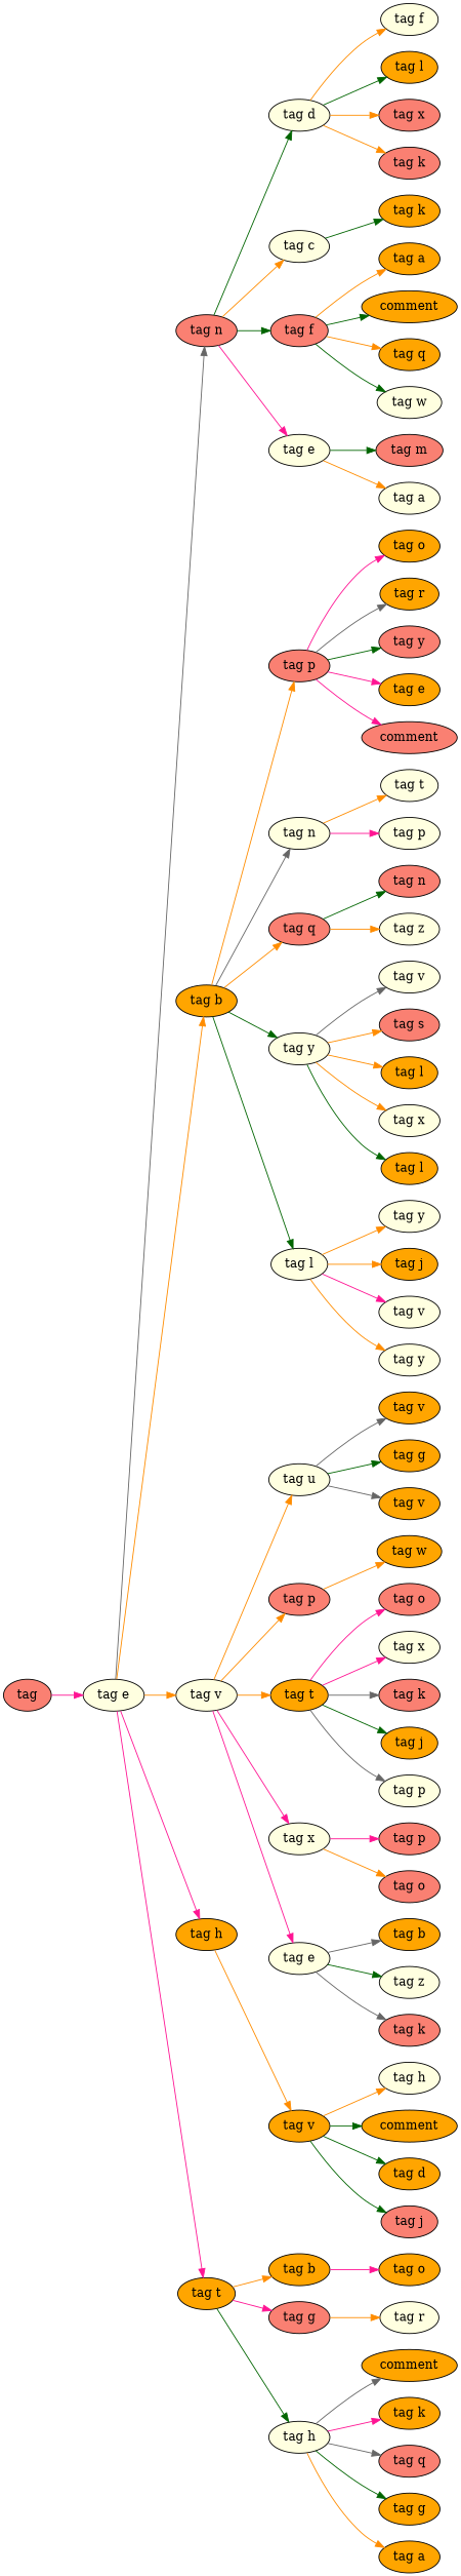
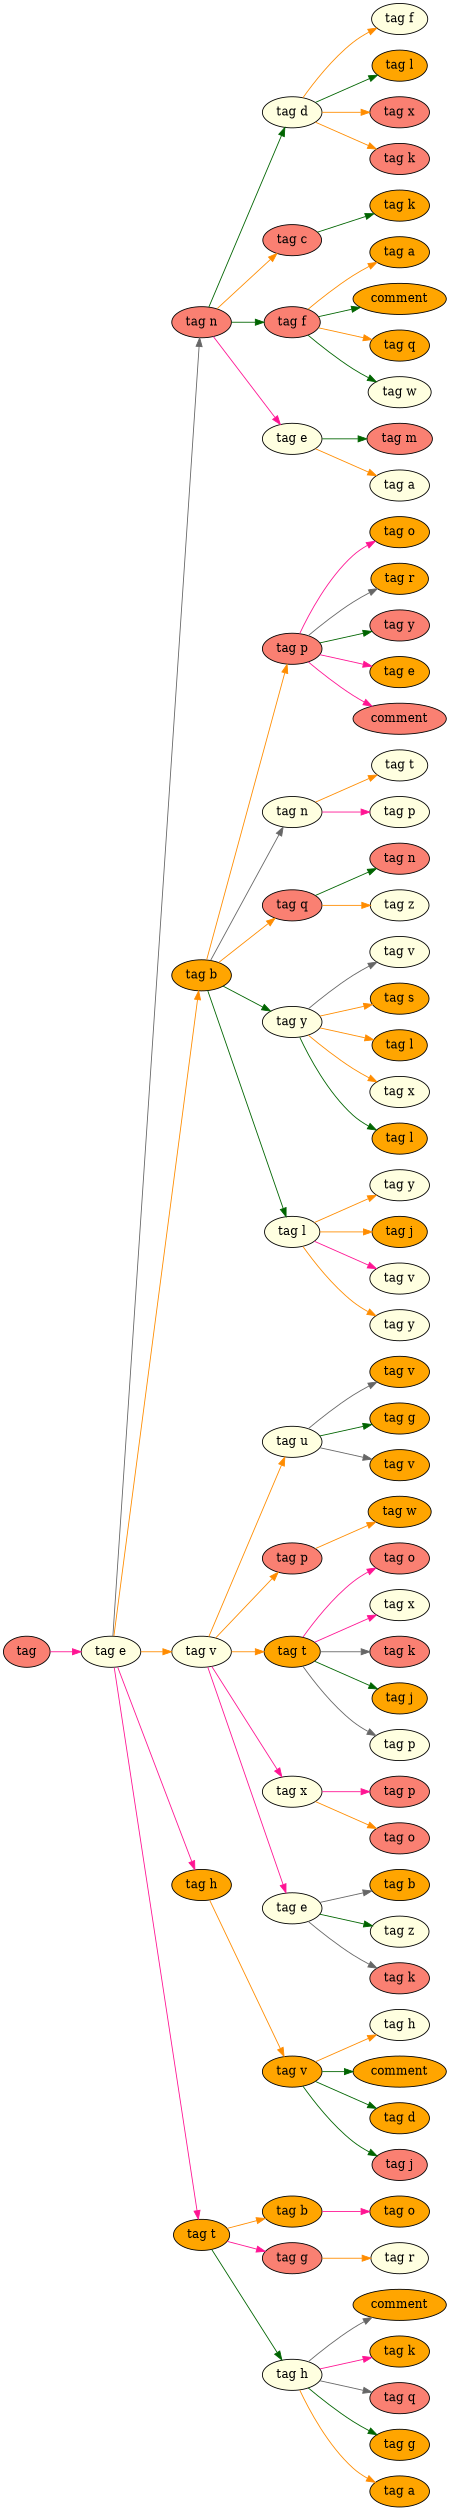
  digraph {
    rankdir=LR
    node [fillcolor=orange style=filled]
    edge [color=darkorange]
    n1 [fillcolor=salmon label=tag]
    n2 [fillcolor=lightyellow label="tag e"]
    n3 [fillcolor=salmon label="tag n"]
    n4 [label="tag b"]
    n5 [fillcolor=lightyellow label="tag v"]
    n6 [label="tag h"]
    n7 [label="tag t"]
    n8 [fillcolor=lightyellow label="tag d"]
-   n9 [fillcolor=lightyellow label="tag c"]
+   n9 [fillcolor=salmon label="tag c"]
    n10 [fillcolor=salmon label="tag f"]
    n11 [fillcolor=lightyellow label="tag e"]
    n12 [fillcolor=salmon label="tag p"]
    n13 [fillcolor=lightyellow label="tag n"]
    n14 [fillcolor=salmon label="tag q"]
    n15 [fillcolor=lightyellow label="tag y"]
    n16 [fillcolor=lightyellow label="tag l"]
    n17 [fillcolor=lightyellow label="tag u"]
    n18 [fillcolor=salmon label="tag p"]
    n19 [label="tag t"]
    n20 [fillcolor=lightyellow label="tag x"]
    n21 [fillcolor=lightyellow label="tag e"]
    n22 [label="tag v"]
    n23 [label="tag b"]
    n24 [fillcolor=salmon label="tag g"]
    n25 [fillcolor=lightyellow label="tag h"]
    n26 [fillcolor=lightyellow label="tag f"]
    n27 [label="tag l"]
    n28 [fillcolor=salmon label="tag x"]
    n29 [fillcolor=salmon label="tag k"]
    n30 [label="tag k"]
    n31 [label="tag a"]
    n32 [label=comment]
    n33 [label="tag q"]
    n34 [fillcolor=lightyellow label="tag w"]
    n35 [fillcolor=salmon label="tag m"]
    n36 [fillcolor=lightyellow label="tag a"]
    n37 [label="tag o"]
    n38 [label="tag r"]
    n39 [fillcolor=salmon label="tag y"]
    n40 [label="tag e"]
    n41 [fillcolor=salmon label=comment]
    n42 [fillcolor=lightyellow label="tag t"]
    n43 [fillcolor=lightyellow label="tag p"]
    n44 [fillcolor=salmon label="tag n"]
    n45 [fillcolor=lightyellow label="tag z"]
    n46 [fillcolor=lightyellow label="tag v"]
-   n47 [fillcolor=salmon label="tag s"]
+   n47 [label="tag s"]
    n48 [label="tag l"]
    n49 [fillcolor=lightyellow label="tag x"]
    n50 [label="tag l"]
    n51 [fillcolor=lightyellow label="tag y"]
    n52 [label="tag j"]
    n53 [fillcolor=lightyellow label="tag v"]
    n54 [fillcolor=lightyellow label="tag y"]
    n55 [label="tag v"]
    n56 [label="tag g"]
    n57 [label="tag v"]
    n58 [label="tag w"]
    n59 [fillcolor=salmon label="tag o"]
    n60 [fillcolor=lightyellow label="tag x"]
    n61 [fillcolor=salmon label="tag k"]
    n62 [label="tag j"]
    n63 [fillcolor=lightyellow label="tag p"]
    n64 [fillcolor=salmon label="tag p"]
    n65 [fillcolor=salmon label="tag o"]
    n66 [label="tag b"]
    n67 [fillcolor=lightyellow label="tag z"]
    n68 [fillcolor=salmon label="tag k"]
    n69 [fillcolor=lightyellow label="tag h"]
    n70 [label=comment]
    n71 [label="tag d"]
    n72 [fillcolor=salmon label="tag j"]
    n73 [label="tag o"]
    n74 [fillcolor=lightyellow label="tag r"]
    n75 [label=comment]
    n76 [label="tag k"]
    n77 [fillcolor=salmon label="tag q"]
    n78 [label="tag g"]
    n79 [label="tag a"]
    n1 -> n2 [color=deeppink]
    n2 -> n3 [color=gray40]
    n2 -> n4
    n2 -> n5
    n2 -> n6 [color=deeppink]
    n2 -> n7 [color=deeppink]
    n3 -> n8 [color=darkgreen]
    n3 -> n9
    n3 -> n10 [color=darkgreen]
    n3 -> n11 [color=deeppink]
    n4 -> n12
    n4 -> n13 [color=gray40]
    n4 -> n14
    n4 -> n15 [color=darkgreen]
    n4 -> n16 [color=darkgreen]
    n5 -> n17
    n5 -> n18
    n5 -> n19
    n5 -> n20 [color=deeppink]
    n5 -> n21 [color=deeppink]
    n6 -> n22
    n7 -> n23
    n7 -> n24 [color=deeppink]
    n7 -> n25 [color=darkgreen]
    n8 -> n26
    n8 -> n27 [color=darkgreen]
    n8 -> n28
    n8 -> n29
    n9 -> n30 [color=darkgreen]
    n10 -> n31
    n10 -> n32 [color=darkgreen]
    n10 -> n33
    n10 -> n34 [color=darkgreen]
    n11 -> n35 [color=darkgreen]
    n11 -> n36
    n12 -> n37 [color=deeppink]
    n12 -> n38 [color=gray40]
    n12 -> n39 [color=darkgreen]
    n12 -> n40 [color=deeppink]
    n12 -> n41 [color=deeppink]
    n13 -> n42
    n13 -> n43 [color=deeppink]
    n14 -> n44 [color=darkgreen]
    n14 -> n45
    n15 -> n46 [color=gray40]
    n15 -> n47
    n15 -> n48
    n15 -> n49
    n15 -> n50 [color=darkgreen]
    n16 -> n51
    n16 -> n52
    n16 -> n53 [color=deeppink]
    n16 -> n54
    n17 -> n55 [color=gray40]
    n17 -> n56 [color=darkgreen]
    n17 -> n57 [color=gray40]
    n18 -> n58
    n19 -> n59 [color=deeppink]
    n19 -> n60 [color=deeppink]
    n19 -> n61 [color=gray40]
    n19 -> n62 [color=darkgreen]
    n19 -> n63 [color=gray40]
    n20 -> n64 [color=deeppink]
    n20 -> n65
    n21 -> n66 [color=gray40]
    n21 -> n67 [color=darkgreen]
    n21 -> n68 [color=gray40]
    n22 -> n69
    n22 -> n70 [color=darkgreen]
    n22 -> n71 [color=darkgreen]
    n22 -> n72 [color=darkgreen]
    n23 -> n73 [color=deeppink]
    n24 -> n74
    n25 -> n75 [color=gray40]
    n25 -> n76 [color=deeppink]
    n25 -> n77 [color=gray40]
    n25 -> n78 [color=darkgreen]
    n25 -> n79
  }
